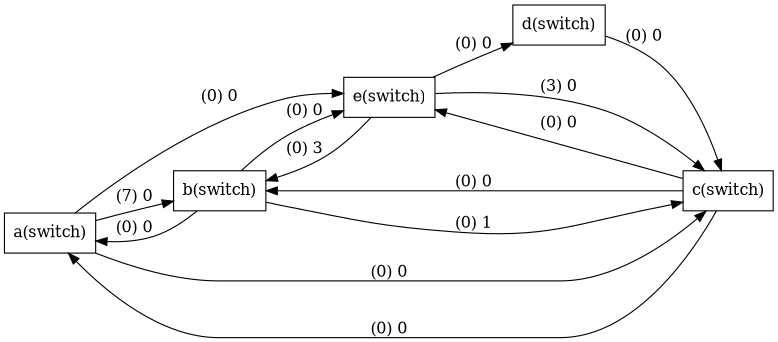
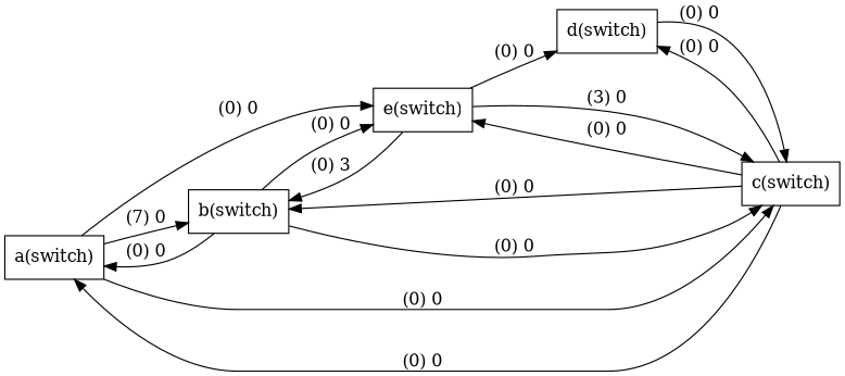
  digraph {
    rankdir=LR
    node [shape=record]
    n1 [label="a(switch)"]
    n2 [label="b(switch)"]
    n3 [label="c(switch)"]
    n4 [label="e(switch)"]
    n5 [label="d(switch)"]
    n1 -> n2 [label="(7) 0"]
    n1 -> n3 [label="(0) 0"]
    n1 -> n4 [label="(0) 0"]
    n2 -> n1 [label="(0) 0"]
-   n2 -> n3 [label="(0) 1"]
+   n2 -> n3 [label="(0) 0"]
    n2 -> n4 [label="(0) 0"]
    n3 -> n1 [label="(0) 0"]
    n3 -> n2 [label="(0) 0"]
    n3 -> n4 [label="(0) 0"]
+   n3 -> n5 [label="(0) 0"]
    n4 -> n2 [label="(0) 3"]
    n4 -> n3 [label="(3) 0"]
    n4 -> n5 [label="(0) 0"]
    n5 -> n3 [label="(0) 0"]
  }
